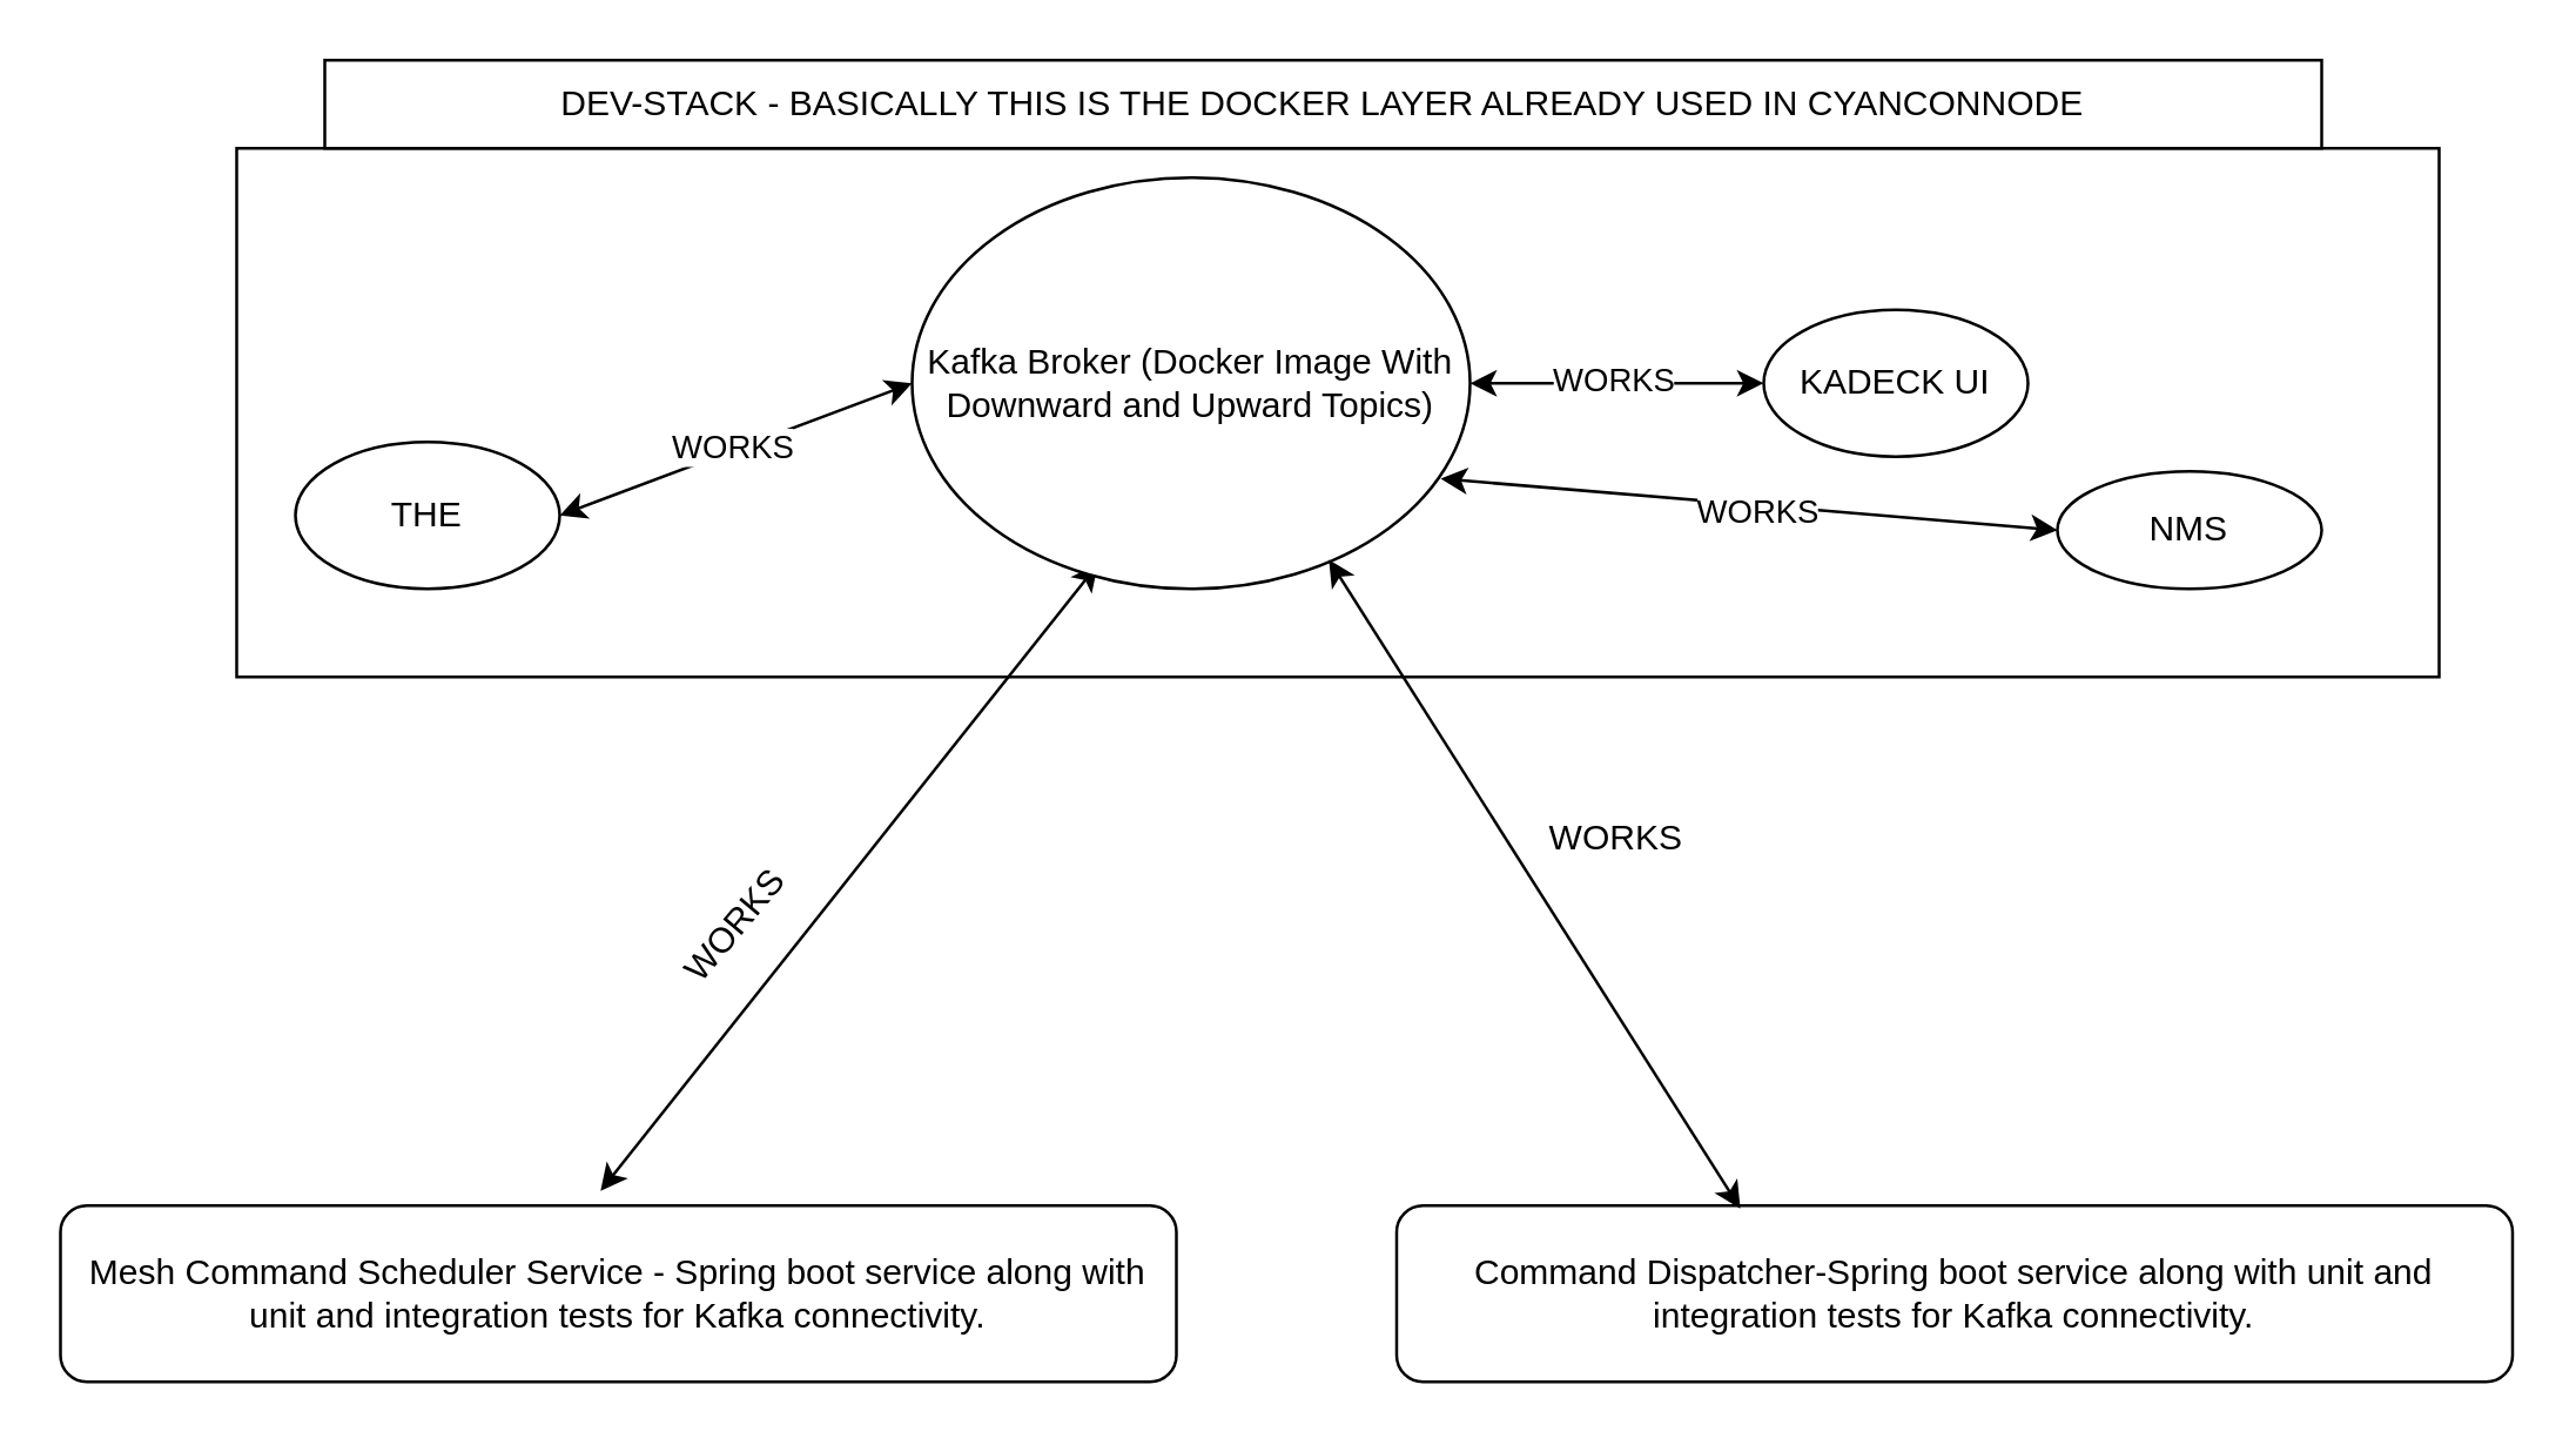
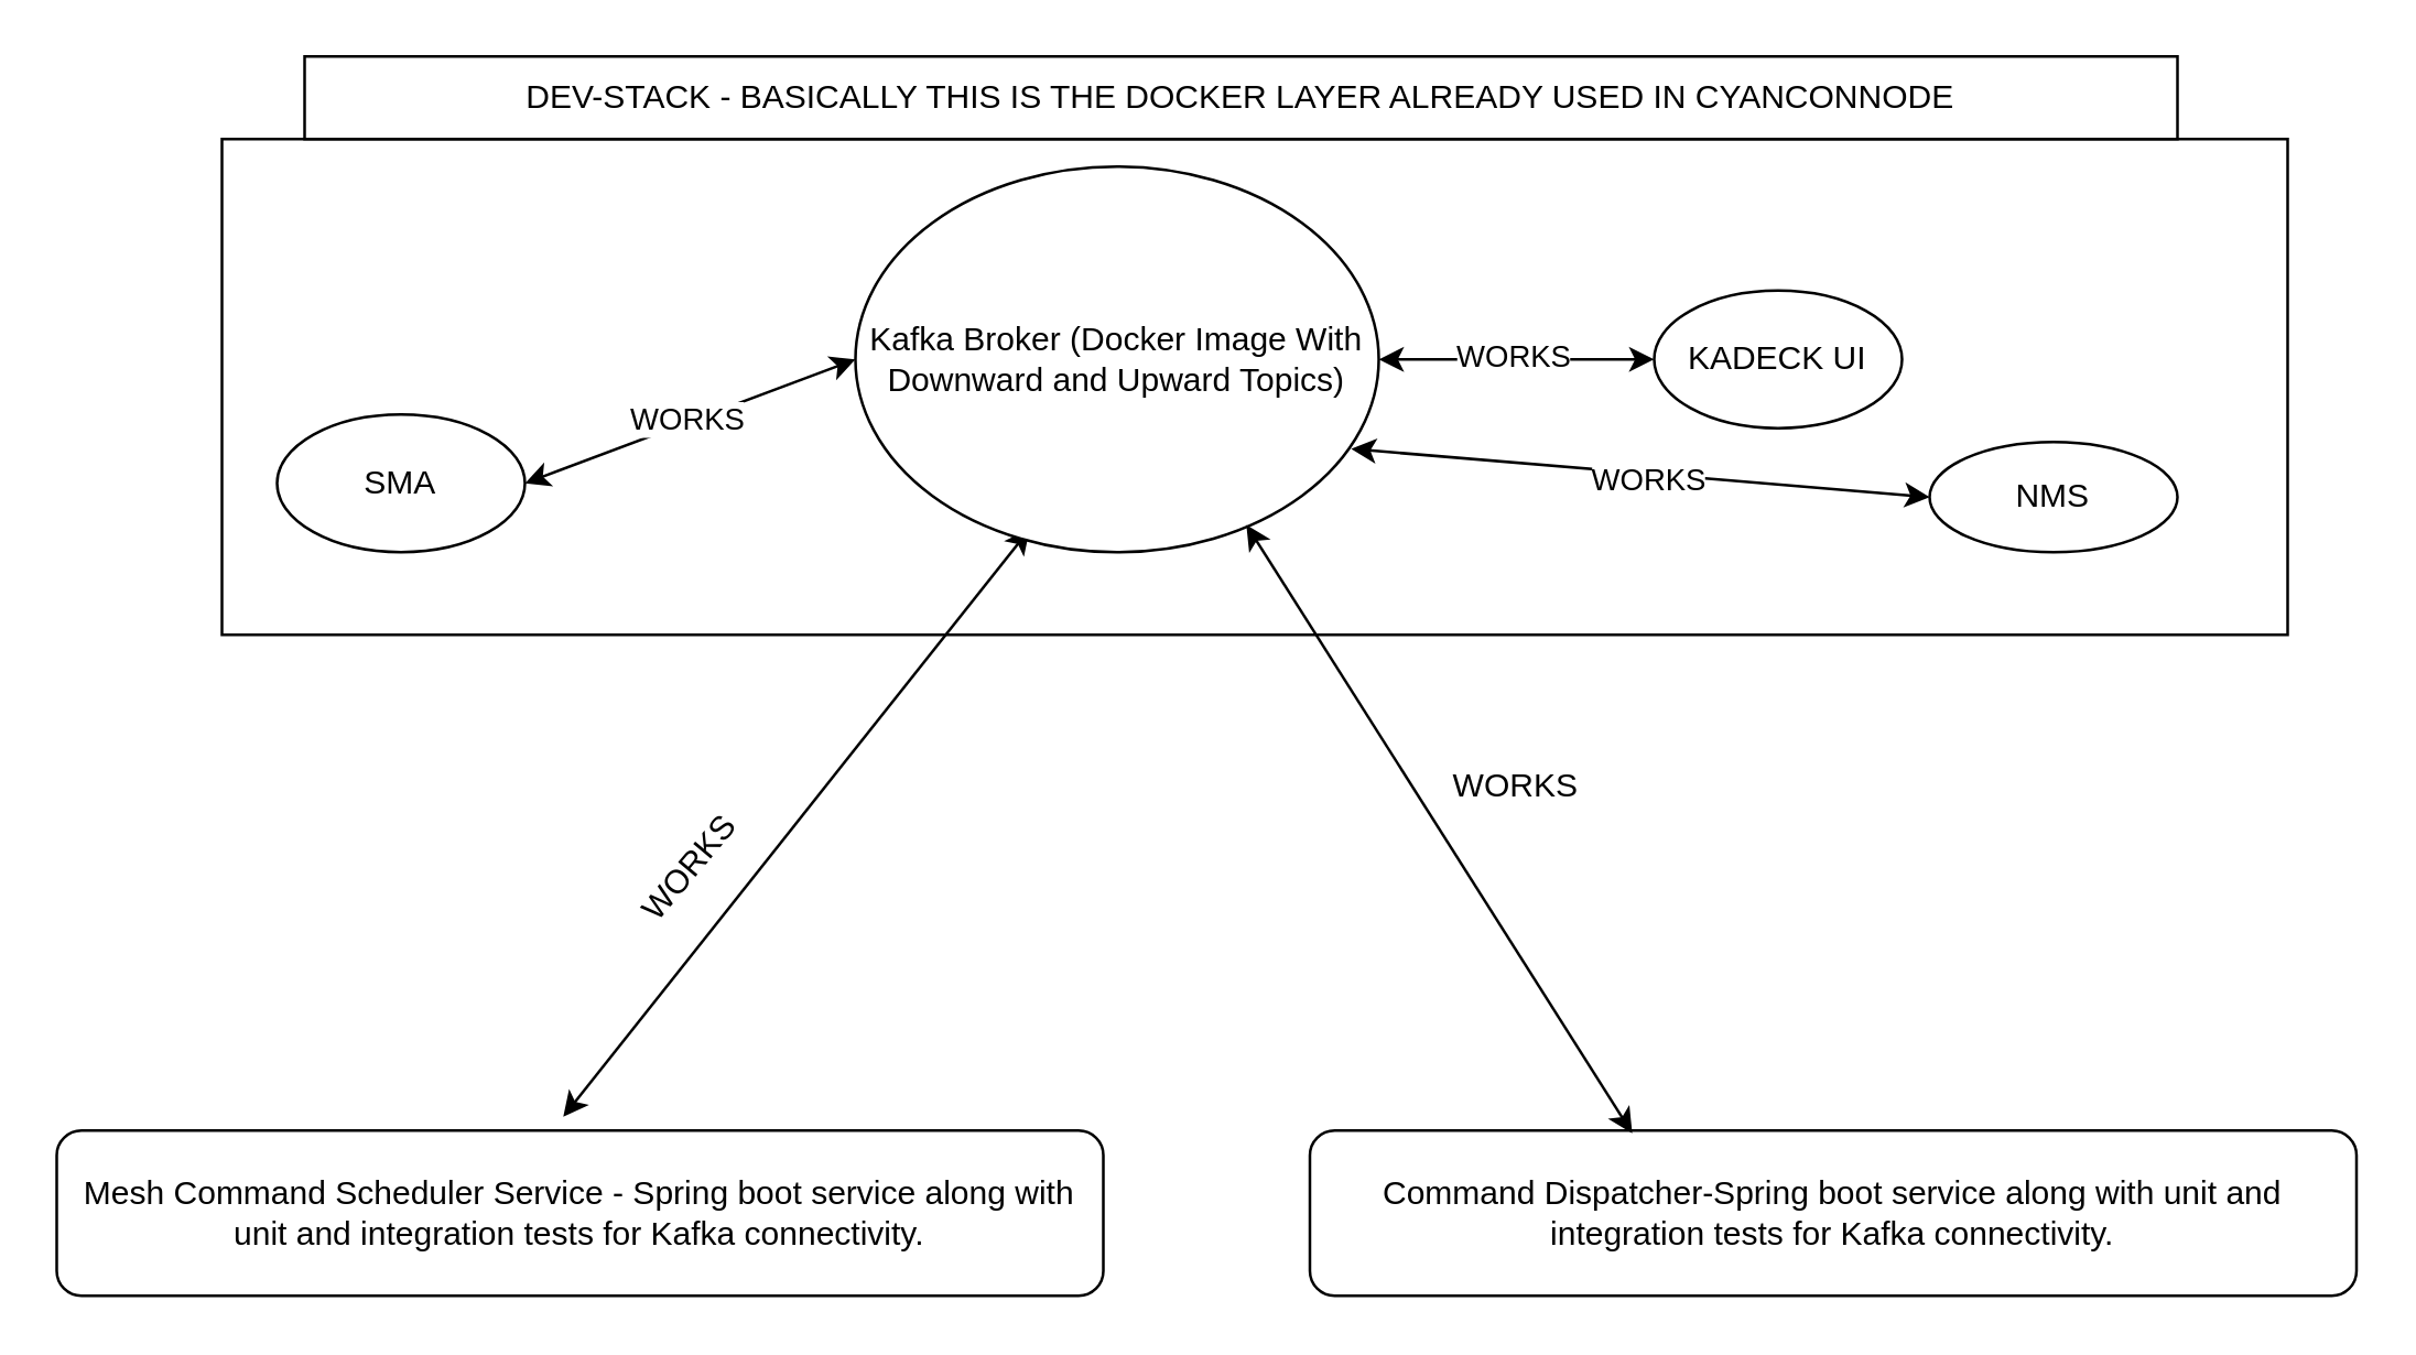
  <mxCell id="0" />
  <mxCell id="1" parent="0" />
  <mxCell id="2" value="Mesh Command Scheduler Service - Spring boot service along with unit and integration tests for Kafka connectivity." style="rounded=1;whiteSpace=wrap;html=1;" parent="1" vertex="1"><mxGeometry x="20" y="410" width="380" height="60" as="geometry" /></mxCell>
  <mxCell id="3" value="" style="rounded=0;whiteSpace=wrap;html=1;" parent="1" vertex="1"><mxGeometry x="80" y="50" width="750" height="180" as="geometry" /></mxCell>
  <mxCell id="4" value="" style="endArrow=classic;startArrow=classic;html=1;rounded=0;entryX=0.333;entryY=0.94;entryDx=0;entryDy=0;entryPerimeter=0;exitX=0.484;exitY=-0.083;exitDx=0;exitDy=0;exitPerimeter=0;" parent="1" target="5" edge="1" source="2"><mxGeometry width="50" height="50" relative="1" as="geometry"><mxPoint x="260" y="396" as="sourcePoint" /><mxPoint x="260.892" y="190" as="targetPoint" /></mxGeometry></mxCell>
  <mxCell id="5" value="Kafka Broker (Docker Image With Downward and Upward Topics)" style="ellipse;whiteSpace=wrap;html=1;" parent="1" vertex="1"><mxGeometry x="310" y="60" width="190" height="140" as="geometry" /></mxCell>
- <mxCell id="6" value="THE" style="ellipse;whiteSpace=wrap;html=1;" parent="1" vertex="1"><mxGeometry x="100" y="150" width="90" height="50" as="geometry" /></mxCell>
+ <mxCell id="6" value="SMA" style="ellipse;whiteSpace=wrap;html=1;" parent="1" vertex="1"><mxGeometry x="100" y="150" width="90" height="50" as="geometry" /></mxCell>
  <mxCell id="7" value="KADECK UI" style="ellipse;whiteSpace=wrap;html=1;" parent="1" vertex="1"><mxGeometry x="600" y="105" width="90" height="50" as="geometry" /></mxCell>
  <mxCell id="8" value="" style="endArrow=classic;startArrow=classic;html=1;rounded=0;entryX=0;entryY=0.5;entryDx=0;entryDy=0;exitX=1;exitY=0.5;exitDx=0;exitDy=0;" parent="1" source="5" target="7" edge="1"><mxGeometry width="50" height="50" relative="1" as="geometry"><mxPoint x="430" y="266" as="sourcePoint" /><mxPoint x="626" y="134" as="targetPoint" /></mxGeometry></mxCell>
  <mxCell id="9" value="Text" style="edgeLabel;html=1;align=center;verticalAlign=middle;resizable=0;points=[];" parent="8" vertex="1" connectable="0"><mxGeometry x="-0.049" y="4" relative="1" as="geometry"><mxPoint as="offset" /></mxGeometry></mxCell>
  <mxCell id="10" value="WORKS" style="edgeLabel;html=1;align=center;verticalAlign=middle;resizable=0;points=[];" parent="8" vertex="1" connectable="0"><mxGeometry x="-0.05" y="2" relative="1" as="geometry"><mxPoint as="offset" /></mxGeometry></mxCell>
  <mxCell id="11" value="" style="endArrow=classic;startArrow=classic;html=1;rounded=0;entryX=0;entryY=0.5;entryDx=0;entryDy=0;" parent="1" target="5" edge="1"><mxGeometry width="50" height="50" relative="1" as="geometry"><mxPoint x="190" y="175" as="sourcePoint" /><mxPoint x="360" y="155" as="targetPoint" /></mxGeometry></mxCell>
  <mxCell id="12" value="Text" style="edgeLabel;html=1;align=center;verticalAlign=middle;resizable=0;points=[];" parent="11" vertex="1" connectable="0"><mxGeometry x="-0.049" y="4" relative="1" as="geometry"><mxPoint as="offset" /></mxGeometry></mxCell>
  <mxCell id="13" value="WORKS" style="edgeLabel;html=1;align=center;verticalAlign=middle;resizable=0;points=[];" parent="11" vertex="1" connectable="0"><mxGeometry x="-0.024" y="2" relative="1" as="geometry"><mxPoint as="offset" /></mxGeometry></mxCell>
  <mxCell id="14" value="DEV-STACK - BASICALLY THIS IS THE DOCKER LAYER ALREADY USED IN CYANCONNODE" style="rounded=0;whiteSpace=wrap;html=1;" parent="1" vertex="1"><mxGeometry x="110" y="20" width="680" height="30" as="geometry" /></mxCell>
  <mxCell id="15" value="WORKS" style="text;html=1;strokeColor=none;fillColor=none;align=center;verticalAlign=middle;whiteSpace=wrap;rounded=0;rotation=-50;" parent="1" vertex="1"><mxGeometry x="220" y="300" width="60" height="30" as="geometry" /></mxCell>
  <mxCell id="16" value="WORKS" style="text;html=1;strokeColor=none;fillColor=none;align=center;verticalAlign=middle;whiteSpace=wrap;rounded=0;" parent="1" vertex="1"><mxGeometry x="520" y="270" width="60" height="30" as="geometry" /></mxCell>
  <mxCell id="17" value="NMS" style="ellipse;whiteSpace=wrap;html=1;" parent="1" vertex="1"><mxGeometry x="700" y="160" width="90" height="40" as="geometry" /></mxCell>
  <mxCell id="18" value="" style="endArrow=classic;startArrow=classic;html=1;rounded=0;entryX=0;entryY=0.5;entryDx=0;entryDy=0;exitX=0;exitY=0.5;exitDx=0;exitDy=0;" parent="1" edge="1" source="17"><mxGeometry width="50" height="50" relative="1" as="geometry"><mxPoint x="655" y="207.5" as="sourcePoint" /><mxPoint x="490" y="162.5" as="targetPoint" /></mxGeometry></mxCell>
  <mxCell id="19" value="Text" style="edgeLabel;html=1;align=center;verticalAlign=middle;resizable=0;points=[];" parent="18" vertex="1" connectable="0"><mxGeometry x="-0.049" y="4" relative="1" as="geometry"><mxPoint as="offset" /></mxGeometry></mxCell>
  <mxCell id="20" value="WORKS" style="edgeLabel;html=1;align=center;verticalAlign=middle;resizable=0;points=[];" parent="18" vertex="1" connectable="0"><mxGeometry x="-0.024" y="2" relative="1" as="geometry"><mxPoint as="offset" /></mxGeometry></mxCell>
  <mxCell id="21" value="Command Dispatcher-Spring boot service along with unit and integration tests for Kafka connectivity." style="rounded=1;whiteSpace=wrap;html=1;" vertex="1" parent="1"><mxGeometry x="475" y="410" width="380" height="60" as="geometry" /></mxCell>
  <mxCell id="22" value="" style="endArrow=classic;startArrow=classic;html=1;rounded=0;exitX=0.308;exitY=0.017;exitDx=0;exitDy=0;exitPerimeter=0;entryX=0.747;entryY=0.929;entryDx=0;entryDy=0;entryPerimeter=0;" edge="1" parent="1" source="21" target="5"><mxGeometry width="50" height="50" relative="1" as="geometry"><mxPoint x="244" y="425" as="sourcePoint" /><mxPoint x="400" y="207" as="targetPoint" /></mxGeometry></mxCell>
